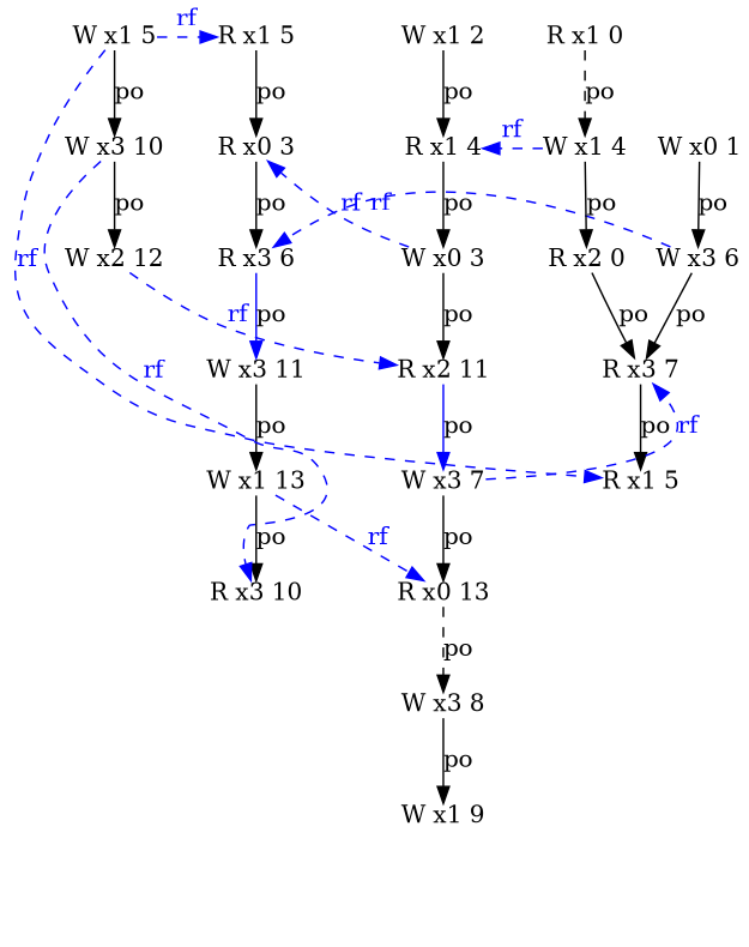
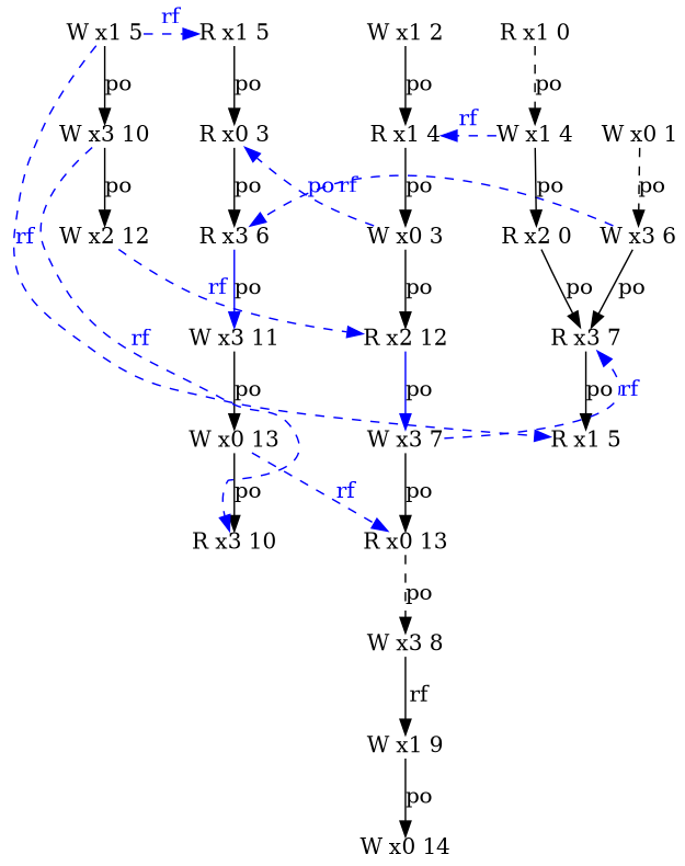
  digraph {
    node [idx=1 loc=3 shape=plain th=3 type=W]
    n1 [label="W x3 6" th=2]
    n2 [idx=2 label="R x3 6" th=1 type=R]
    n3 [idx=2 label="R x3 7" th=2 type=R]
    n4 [idx=3 label="W x3 11" th=1]
    n5 [idx=3 label="R x1 5" loc=1 th=2 type=R]
-   n6 [idx=4 label="W x1 13" loc=0 th=1]
+   n6 [idx=4 label="W x0 13" loc=0 th=1]
    n7 [idx=5 label="R x0 13" loc=0 type=R]
    n8 [idx=5 label="R x3 10" th=1 type=R]
    n9 [idx=2 label="R x2 0" loc=2 th=0 type=R]
    n10 [idx=3 label="W x1 5" loc=1 th=0]
    n11 [idx=0 label="R x1 5" loc=1 th=1 type=R]
    n12 [idx=4 label="W x3 10" th=0]
    n13 [idx=0 label="W x0 1" loc=0 th=2]
    n14 [label="R x0 3" loc=0 th=1 type=R]
    n15 [idx=4 label="W x3 7"]
    n16 [idx=6 label="W x3 8"]
    n17 [idx=2 label="W x0 3" loc=0]
-   n18 [idx=3 label="R x2 11" loc=2 type=R]
+   n18 [idx=3 label="R x2 12" loc=2 type=R]
    n19 [idx=7 label="W x1 9" loc=1]
+   n20 [idx=8 label="W x0 14" loc=0]
    n21 [label="R x1 4" loc=1 type=R]
    n22 [idx=5 label="W x2 12" loc=2 th=0]
    n23 [idx=0 label="W x1 2" loc=1]
    n24 [idx=0 label="R x1 0" loc=1 th=0 type=R]
    n25 [label="W x1 4" loc=1 th=0]
    n1 -> n2 [color=blue constraint=false fontcolor=blue from_idx=1 from_th=2 label=rf style=dashed to_idx=2 to_th=1]
    n1 -> n3 [label=po]
    n2 -> n4 [color=blue label=po]
    n3 -> n5 [label=po]
    n4 -> n6 [label=po]
    n6 -> n7 [color=blue constraint=false fontcolor=blue from_idx=4 from_th=1 label=rf style=dashed to_idx=5 to_th=3]
    n6 -> n8 [label=po]
    n7 -> n16 [label=po style=dashed]
    n9 -> n3 [label=po]
    n10 -> n5 [color=blue constraint=false fontcolor=blue from_idx=3 from_th=0 label=rf style=dashed to_idx=3 to_th=2]
    n10 -> n11 [color=blue constraint=false fontcolor=blue from_idx=3 from_th=0 label=rf style=dashed to_idx=0 to_th=1]
    n10 -> n12 [label=po]
    n11 -> n14 [label=po]
    n12 -> n8 [color=blue constraint=false fontcolor=blue from_idx=4 from_th=0 label=rf style=dashed to_idx=5 to_th=1]
    n12 -> n22 [label=po]
-   n13 -> n1 [label=po]
+   n13 -> n1 [label=po style=dashed]
    n14 -> n2 [label=po]
    n15 -> n3 [color=blue constraint=false fontcolor=blue from_idx=4 from_th=3 label=rf style=dashed to_idx=2 to_th=2]
    n15 -> n7 [label=po]
-   n16 -> n19 [label=po]
-   n17 -> n14 [color=blue constraint=false fontcolor=blue from_idx=2 from_th=3 label=rf style=dashed to_idx=1 to_th=1]
+   n16 -> n19 [label=rf]
+   n17 -> n14 [color=blue constraint=false fontcolor=blue from_idx=2 from_th=3 label=po style=dashed to_idx=1 to_th=1]
    n17 -> n18 [label=po]
    n18 -> n15 [color=blue label=po]
+   n19 -> n20 [label=po]
    n21 -> n17 [label=po]
    n22 -> n18 [color=blue constraint=false fontcolor=blue from_idx=5 from_th=0 label=rf style=dashed to_idx=3 to_th=3]
    n23 -> n21 [label=po]
    n24 -> n25 [label=po style=dashed]
    n25 -> n9 [label=po]
    n25 -> n21 [color=blue constraint=false fontcolor=blue from_idx=1 from_th=0 label=rf style=dashed to_idx=1 to_th=3]
  }
